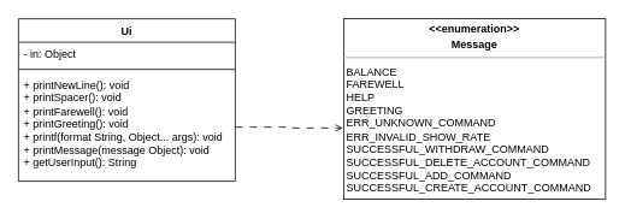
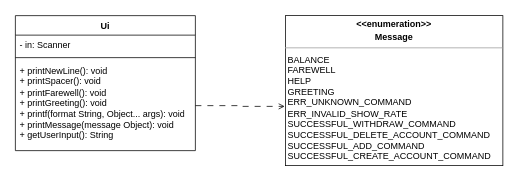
  <mxCell id="0" />
  <mxCell id="1" parent="0" />
  <mxCell id="2" value="Ui" style="swimlane;fontStyle=1;align=center;verticalAlign=top;childLayout=stackLayout;horizontal=1;startSize=26;horizontalStack=0;resizeParent=1;resizeParentMax=0;resizeLast=0;collapsible=1;marginBottom=0;whiteSpace=wrap;html=1;" parent="1" vertex="1"><mxGeometry x="20" y="20" width="240" height="180" as="geometry" /></mxCell>
- <mxCell id="3" value="- in: Object" style="text;strokeColor=none;fillColor=none;align=left;verticalAlign=top;spacingLeft=4;spacingRight=4;overflow=hidden;rotatable=0;points=[[0,0.5],[1,0.5]];portConstraint=eastwest;whiteSpace=wrap;html=1;" parent="2" vertex="1"><mxGeometry y="26" width="240" height="26" as="geometry" /></mxCell>
+ <mxCell id="3" value="- in: Scanner" style="text;strokeColor=none;fillColor=none;align=left;verticalAlign=top;spacingLeft=4;spacingRight=4;overflow=hidden;rotatable=0;points=[[0,0.5],[1,0.5]];portConstraint=eastwest;whiteSpace=wrap;html=1;" parent="2" vertex="1"><mxGeometry y="26" width="240" height="26" as="geometry" /></mxCell>
  <mxCell id="4" value="" style="line;strokeWidth=1;fillColor=none;align=left;verticalAlign=middle;spacingTop=-1;spacingLeft=3;spacingRight=3;rotatable=0;labelPosition=right;points=[];portConstraint=eastwest;strokeColor=inherit;" parent="2" vertex="1"><mxGeometry y="52" width="240" height="8" as="geometry" /></mxCell>
  <mxCell id="5" value="+ printNewLine(): void&lt;br&gt;+ printSpacer(): void&lt;br&gt;+ printFarewell(): void&lt;br&gt;+ printGreeting(): void&lt;br&gt;+ printf(format String, Object... args): void&lt;br&gt;+ printMessage(message Object): void&lt;br&gt;+ getUserInput(): String" style="text;strokeColor=none;fillColor=none;align=left;verticalAlign=top;spacingLeft=4;spacingRight=4;overflow=hidden;rotatable=0;points=[[0,0.5],[1,0.5]];portConstraint=eastwest;whiteSpace=wrap;html=1;" parent="2" vertex="1"><mxGeometry y="60" width="240" height="120" as="geometry" /></mxCell>
  <mxCell id="6" value="&lt;p style=&quot;margin:0px;margin-top:4px;text-align:center;&quot;&gt;&lt;b&gt;&amp;lt;&amp;lt;enumeration&amp;gt;&amp;gt;&lt;/b&gt;&lt;/p&gt;&lt;p style=&quot;margin:0px;margin-top:4px;text-align:center;&quot;&gt;&lt;b&gt;Message&lt;/b&gt;&lt;/p&gt;&lt;hr size=&quot;1&quot;&gt;&lt;div style=&quot;height:2px;&quot;&gt;&lt;br&gt;&lt;/div&gt;&lt;div style=&quot;height:2px;&quot;&gt;&amp;nbsp;BALANCE&lt;br&gt;&amp;nbsp;FAREWELL&lt;br&gt;&amp;nbsp;HELP&lt;br&gt;&amp;nbsp;GREETING&lt;br&gt;&amp;nbsp;ERR_UNKNOWN_COMMAND&lt;br&gt;&amp;nbsp;ERR_INVALID_SHOW_RATE&lt;br&gt;&amp;nbsp;SUCCESSFUL_WITHDRAW_COMMAND&lt;br&gt;&amp;nbsp;SUCCESSFUL_DELETE_ACCOUNT_COMMAND&lt;br&gt;&amp;nbsp;SUCCESSFUL_ADD_COMMAND&lt;br&gt;&amp;nbsp;SUCCESSFUL_CREATE_ACCOUNT_COMMAND&lt;/div&gt;" style="verticalAlign=top;align=left;overflow=fill;fontSize=12;fontFamily=Helvetica;html=1;spacingLeft=5;spacingTop=0;" parent="1" vertex="1"><mxGeometry x="380" y="20" width="290" height="200" as="geometry" /></mxCell>
  <mxCell id="7" style="edgeStyle=orthogonalEdgeStyle;rounded=0;orthogonalLoop=1;jettySize=auto;html=1;entryX=-0.003;entryY=0.605;entryDx=0;entryDy=0;entryPerimeter=0;dashed=1;dashPattern=8 8;endArrow=open;endFill=0;" parent="1" source="5" target="6" edge="1"><mxGeometry relative="1" as="geometry" /></mxCell>
